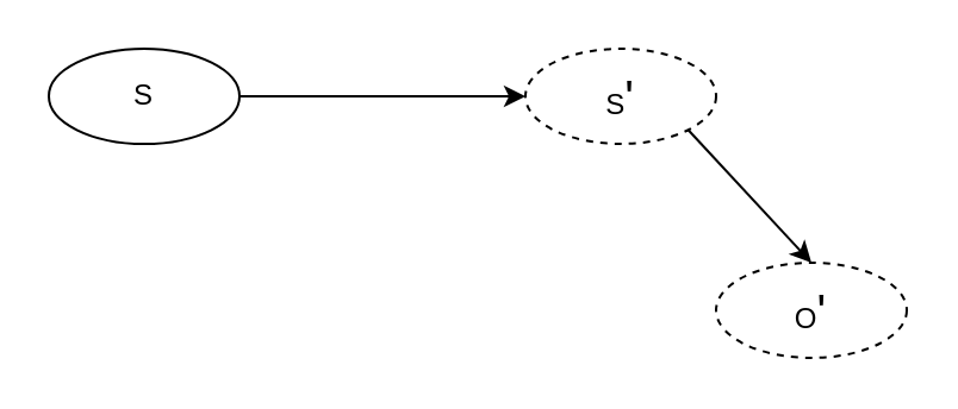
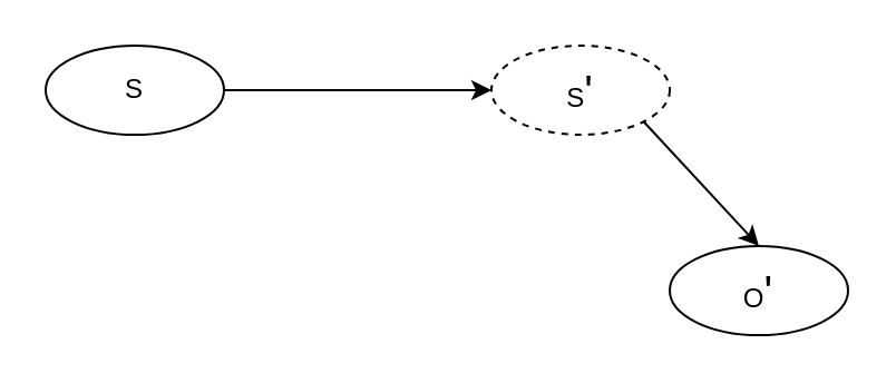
  <mxCell id="0" />
  <mxCell id="1" parent="0" />
  <mxCell id="2" value="S" style="ellipse;whiteSpace=wrap;html=1;" vertex="1" parent="1"><mxGeometry x="20" y="20" width="80" height="40" as="geometry" /></mxCell>
  <mxCell id="3" value="S&lt;font style=&quot;font-size: 20px&quot;&gt;'&lt;/font&gt;" style="ellipse;whiteSpace=wrap;html=1;dashed=1;" vertex="1" parent="1"><mxGeometry x="220" y="20" width="80" height="40" as="geometry" /></mxCell>
- <mxCell id="4" value="O&lt;font style=&quot;font-size: 20px&quot;&gt;'&lt;/font&gt;" style="ellipse;whiteSpace=wrap;html=1;dashed=1;" vertex="1" parent="1"><mxGeometry x="300" y="110" width="80" height="40" as="geometry" /></mxCell>
+ <mxCell id="4" value="O&lt;font style=&quot;font-size: 20px&quot;&gt;'&lt;/font&gt;" style="ellipse;whiteSpace=wrap;html=1;" vertex="1" parent="1"><mxGeometry x="300" y="110" width="80" height="40" as="geometry" /></mxCell>
  <mxCell id="5" value="" style="endArrow=classic;html=1;exitX=1;exitY=0.5;exitDx=0;exitDy=0;entryX=0;entryY=0.5;entryDx=0;entryDy=0;" edge="1" parent="1" source="2" target="3"><mxGeometry width="50" height="50" relative="1" as="geometry"><mxPoint x="300" y="380" as="sourcePoint" /><mxPoint x="350" y="330" as="targetPoint" /></mxGeometry></mxCell>
  <mxCell id="6" value="" style="endArrow=classic;html=1;exitX=1;exitY=1;exitDx=0;exitDy=0;entryX=0.5;entryY=0;entryDx=0;entryDy=0;" edge="1" parent="1" source="3" target="4"><mxGeometry width="50" height="50" relative="1" as="geometry"><mxPoint x="300" y="380" as="sourcePoint" /><mxPoint x="350" y="330" as="targetPoint" /></mxGeometry></mxCell>
